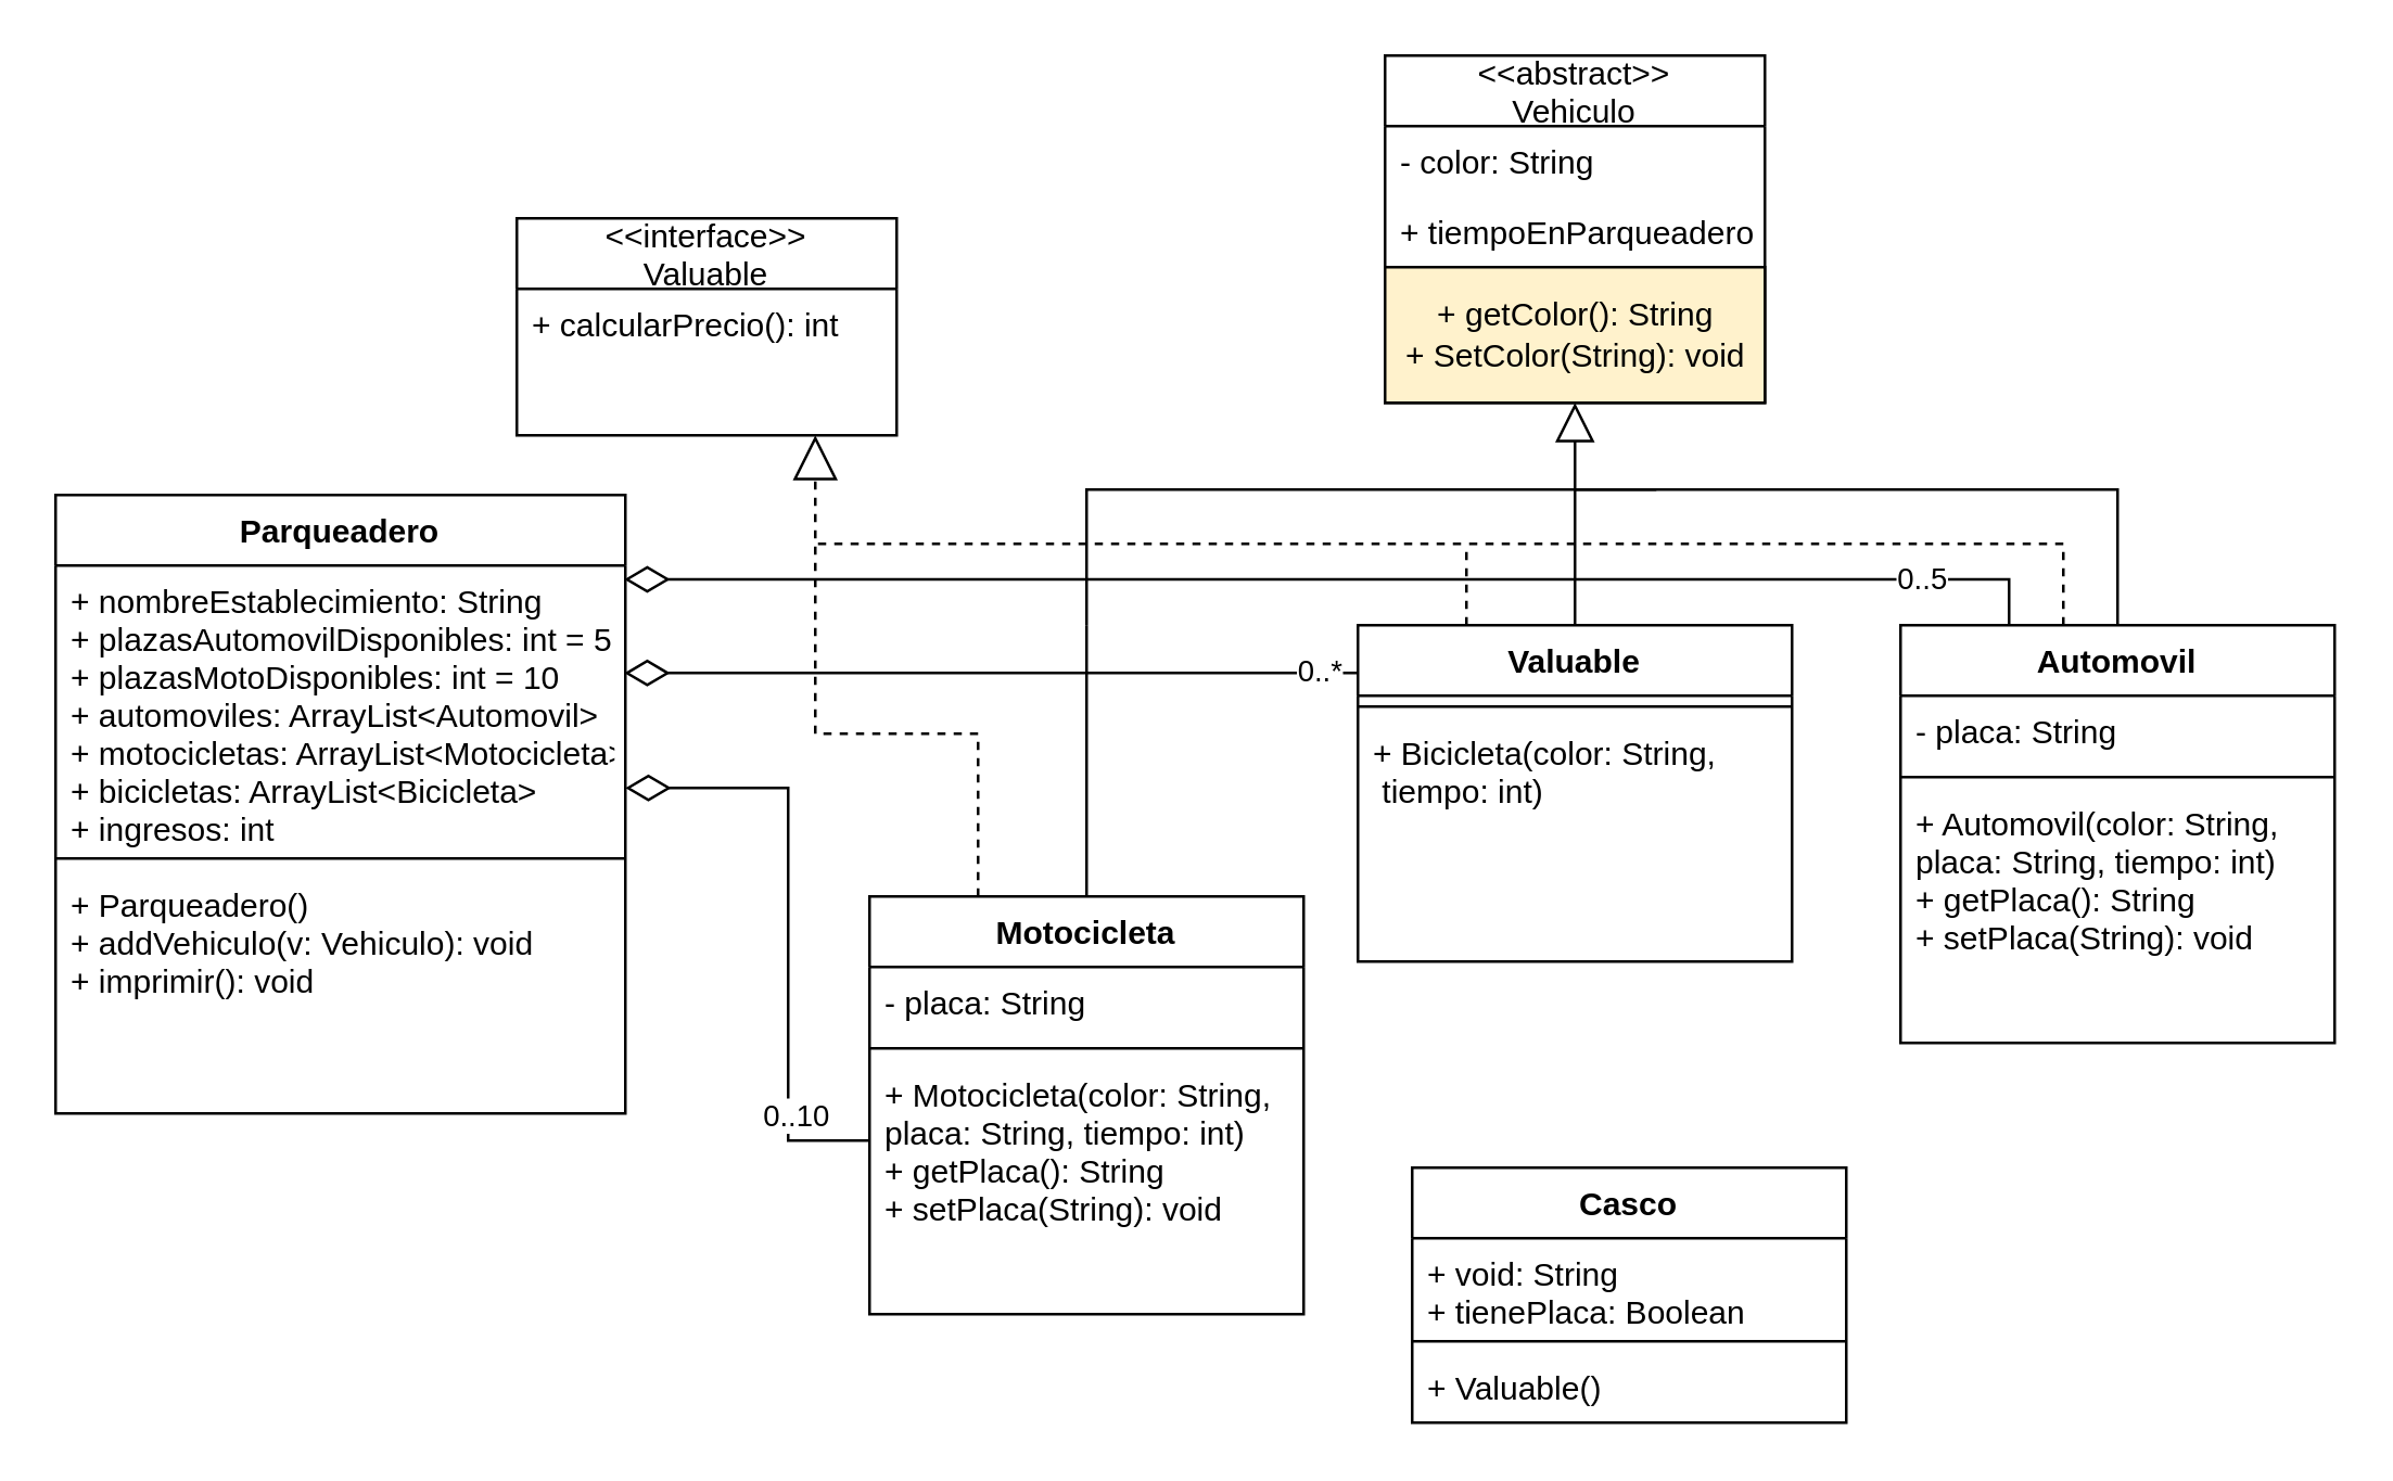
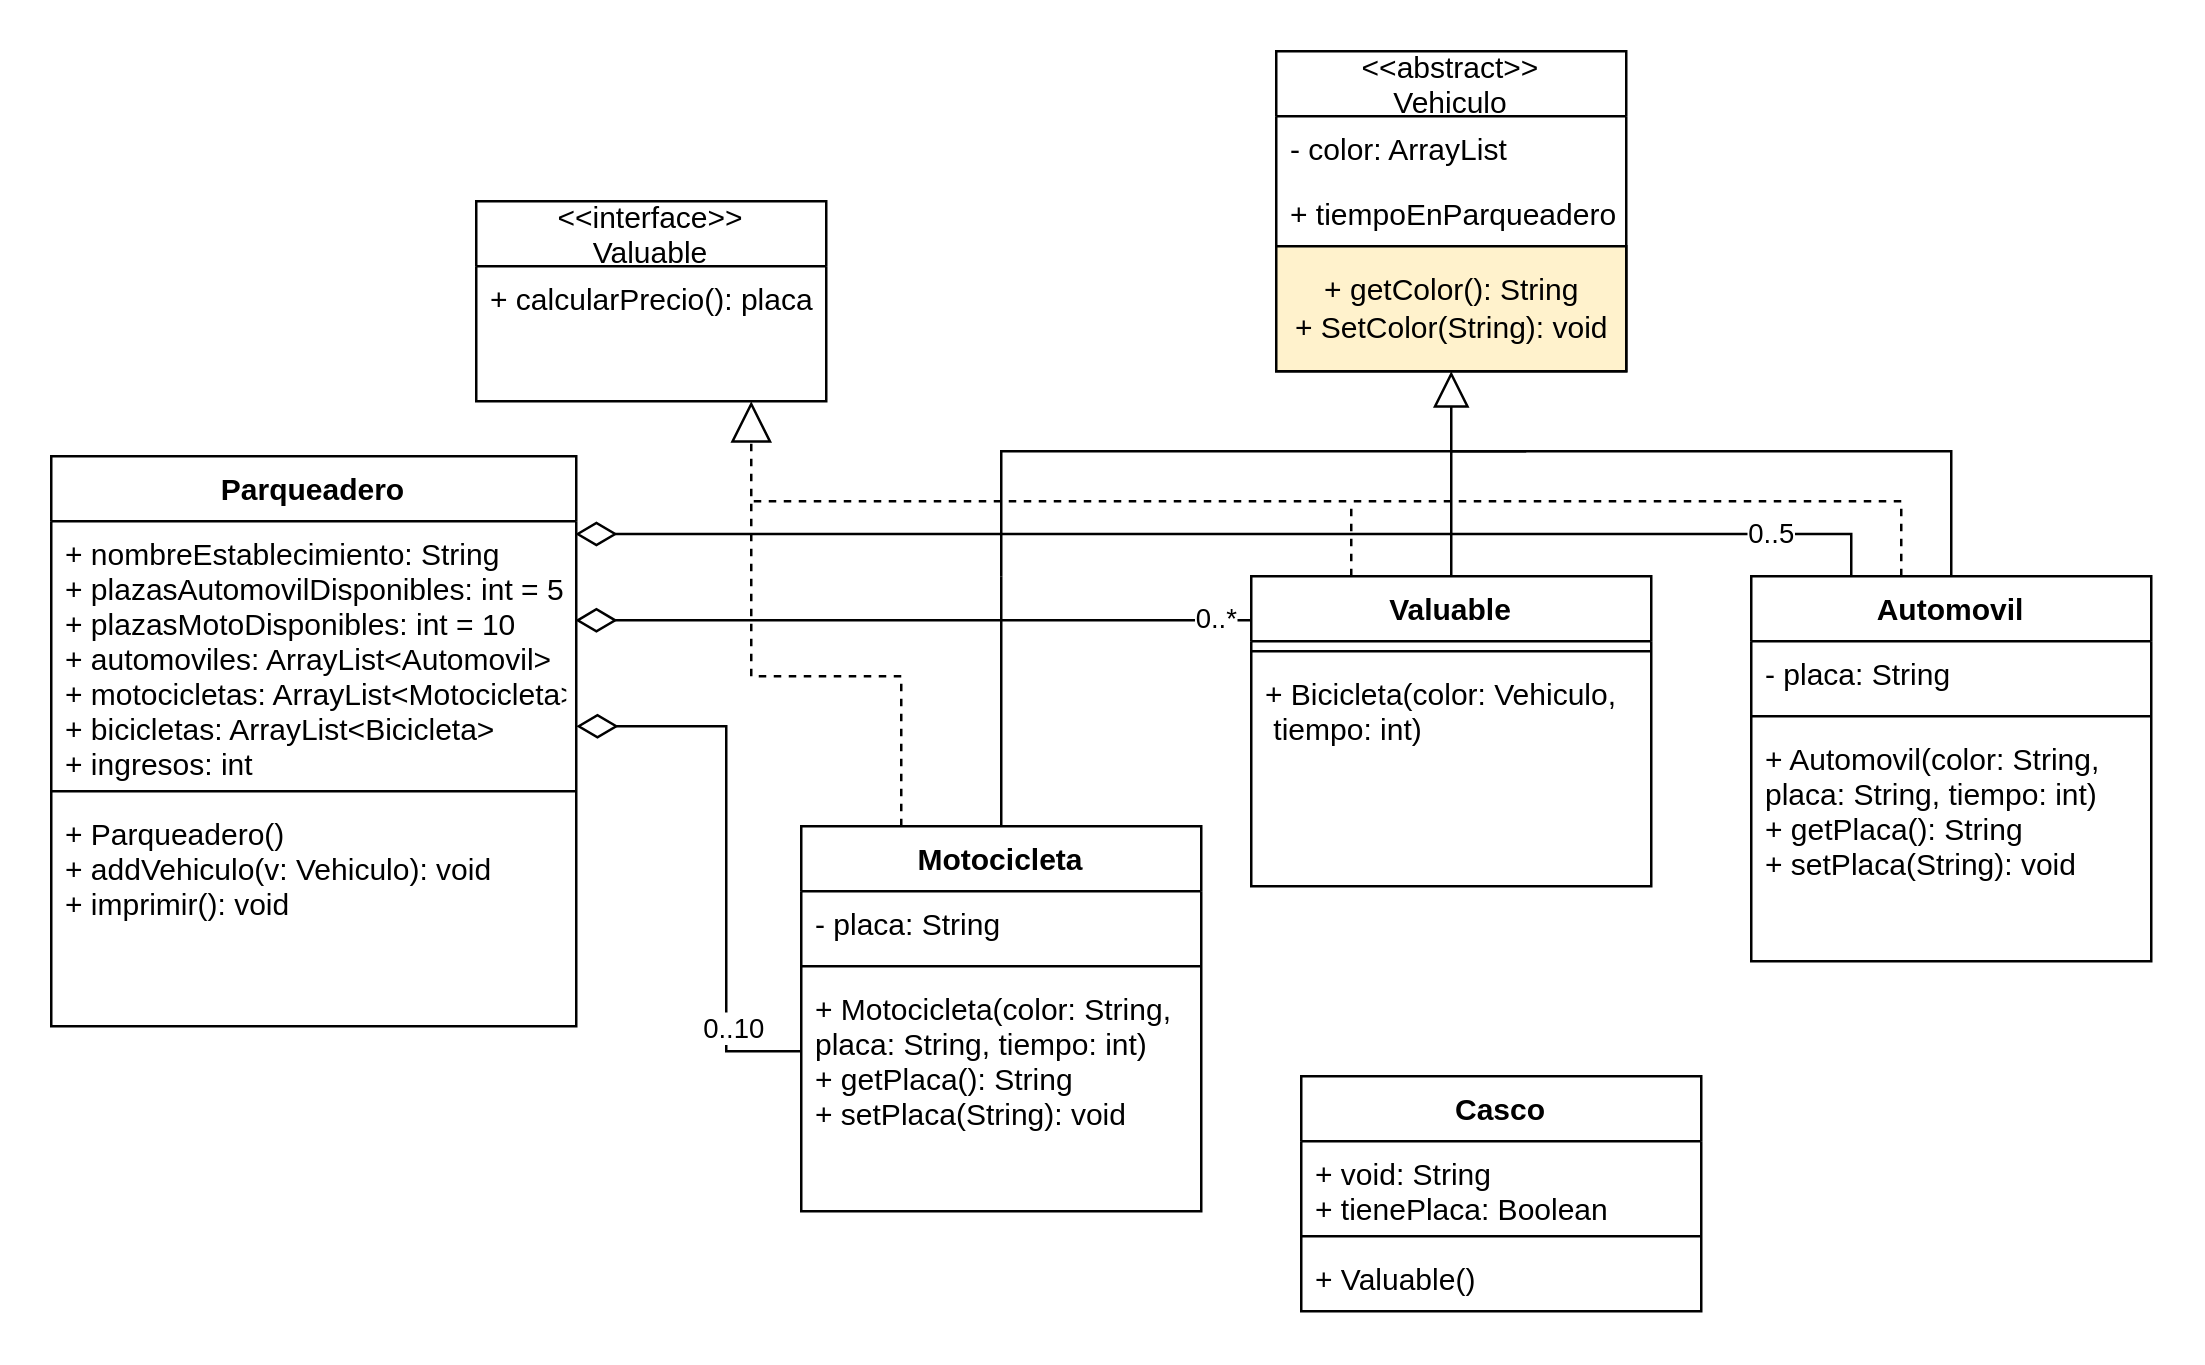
  <mxCell id="0" />
  <mxCell id="1" parent="0" />
  <mxCell id="2" value="&lt;&lt;abstract&gt;&gt;&#10;Vehiculo" style="swimlane;fontStyle=0;childLayout=stackLayout;horizontal=1;startSize=26;fillColor=none;horizontalStack=0;resizeParent=1;resizeParentMax=0;resizeLast=0;collapsible=1;marginBottom=0;" parent="1" vertex="1"><mxGeometry x="510" y="20" width="140" height="128" as="geometry" /></mxCell>
- <mxCell id="3" value="- color: String" style="text;strokeColor=none;fillColor=none;align=left;verticalAlign=top;spacingLeft=4;spacingRight=4;overflow=hidden;rotatable=0;points=[[0,0.5],[1,0.5]];portConstraint=eastwest;" parent="2" vertex="1"><mxGeometry y="26" width="140" height="26" as="geometry" /></mxCell>
+ <mxCell id="3" value="- color: ArrayList" style="text;strokeColor=none;fillColor=none;align=left;verticalAlign=top;spacingLeft=4;spacingRight=4;overflow=hidden;rotatable=0;points=[[0,0.5],[1,0.5]];portConstraint=eastwest;" parent="2" vertex="1"><mxGeometry y="26" width="140" height="26" as="geometry" /></mxCell>
  <mxCell id="4" value="+ tiempoEnParqueadero: int" style="text;strokeColor=none;fillColor=none;align=left;verticalAlign=top;spacingLeft=4;spacingRight=4;overflow=hidden;rotatable=0;points=[[0,0.5],[1,0.5]];portConstraint=eastwest;" parent="2" vertex="1"><mxGeometry y="52" width="140" height="26" as="geometry" /></mxCell>
  <mxCell id="5" value="&lt;span style=&quot;text-align: left;&quot;&gt;+ getColor(): String&lt;br&gt;&lt;/span&gt;&lt;span style=&quot;text-align: left;&quot;&gt;+ SetColor(String): void&lt;/span&gt;&lt;span style=&quot;text-align: left;&quot;&gt;&lt;br&gt;&lt;/span&gt;" style="html=1;fillColor=#fff2cc;" vertex="1" parent="2"><mxGeometry y="78" width="140" height="50" as="geometry" /></mxCell>
  <mxCell id="6" value="&lt;&lt;interface&gt;&gt;&#10;Valuable" style="swimlane;fontStyle=0;childLayout=stackLayout;horizontal=1;startSize=26;fillColor=none;horizontalStack=0;resizeParent=1;resizeParentMax=0;resizeLast=0;collapsible=1;marginBottom=0;" parent="1" vertex="1"><mxGeometry x="190" y="80" width="140" height="80" as="geometry" /></mxCell>
- <mxCell id="7" value="+ calcularPrecio(): int" style="text;strokeColor=none;fillColor=none;align=left;verticalAlign=top;spacingLeft=4;spacingRight=4;overflow=hidden;rotatable=0;points=[[0,0.5],[1,0.5]];portConstraint=eastwest;" parent="6" vertex="1"><mxGeometry y="26" width="140" height="54" as="geometry" /></mxCell>
+ <mxCell id="7" value="+ calcularPrecio(): placa" style="text;strokeColor=none;fillColor=none;align=left;verticalAlign=top;spacingLeft=4;spacingRight=4;overflow=hidden;rotatable=0;points=[[0,0.5],[1,0.5]];portConstraint=eastwest;" parent="6" vertex="1"><mxGeometry y="26" width="140" height="54" as="geometry" /></mxCell>
  <mxCell id="8" style="edgeStyle=orthogonalEdgeStyle;rounded=0;orthogonalLoop=1;jettySize=auto;html=1;exitX=0.5;exitY=0;exitDx=0;exitDy=0;endArrow=none;endFill=0;" parent="1" edge="1"><mxGeometry relative="1" as="geometry"><mxPoint x="610" y="180" as="targetPoint" /><mxPoint x="400" y="230" as="sourcePoint" /><Array as="points"><mxPoint x="400" y="180" /></Array></mxGeometry></mxCell>
  <mxCell id="9" style="edgeStyle=orthogonalEdgeStyle;rounded=0;orthogonalLoop=1;jettySize=auto;html=1;endArrow=none;endFill=0;" parent="1" source="13" edge="1"><mxGeometry relative="1" as="geometry"><mxPoint x="580" y="180" as="targetPoint" /></mxGeometry></mxCell>
  <mxCell id="10" style="edgeStyle=orthogonalEdgeStyle;rounded=0;orthogonalLoop=1;jettySize=auto;html=1;entryX=0.998;entryY=0.381;entryDx=0;entryDy=0;entryPerimeter=0;endArrow=diamondThin;endFill=0;endSize=14;" parent="1" source="13" target="33" edge="1"><mxGeometry relative="1" as="geometry"><Array as="points"><mxPoint x="370" y="248" /></Array></mxGeometry></mxCell>
  <mxCell id="11" value="0..*" style="edgeLabel;html=1;align=center;verticalAlign=middle;resizable=0;points=[];" parent="10" vertex="1" connectable="0"><mxGeometry x="-0.887" y="-1" relative="1" as="geometry"><mxPoint as="offset" /></mxGeometry></mxCell>
  <mxCell id="12" style="edgeStyle=orthogonalEdgeStyle;rounded=0;orthogonalLoop=1;jettySize=auto;html=1;dashed=1;endArrow=none;endFill=0;endSize=14;" parent="1" source="13" edge="1"><mxGeometry relative="1" as="geometry"><mxPoint x="540" y="200" as="targetPoint" /><Array as="points"><mxPoint x="540" y="220" /><mxPoint x="540" y="220" /></Array></mxGeometry></mxCell>
  <mxCell id="13" value="Valuable" style="swimlane;fontStyle=1;align=center;verticalAlign=top;childLayout=stackLayout;horizontal=1;startSize=26;horizontalStack=0;resizeParent=1;resizeParentMax=0;resizeLast=0;collapsible=1;marginBottom=0;" parent="1" vertex="1"><mxGeometry x="500" y="230" width="160" height="124" as="geometry" /></mxCell>
  <mxCell id="14" value="" style="line;strokeWidth=1;fillColor=none;align=left;verticalAlign=middle;spacingTop=-1;spacingLeft=3;spacingRight=3;rotatable=0;labelPosition=right;points=[];portConstraint=eastwest;" parent="13" vertex="1"><mxGeometry y="26" width="160" height="8" as="geometry" /></mxCell>
- <mxCell id="15" value="+ Bicicleta(color: String, &#10; tiempo: int)" style="text;strokeColor=none;fillColor=none;align=left;verticalAlign=top;spacingLeft=4;spacingRight=4;overflow=hidden;rotatable=0;points=[[0,0.5],[1,0.5]];portConstraint=eastwest;" parent="13" vertex="1"><mxGeometry y="34" width="160" height="90" as="geometry" /></mxCell>
+ <mxCell id="15" value="+ Bicicleta(color: Vehiculo, &#10; tiempo: int)" style="text;strokeColor=none;fillColor=none;align=left;verticalAlign=top;spacingLeft=4;spacingRight=4;overflow=hidden;rotatable=0;points=[[0,0.5],[1,0.5]];portConstraint=eastwest;" parent="13" vertex="1"><mxGeometry y="34" width="160" height="90" as="geometry" /></mxCell>
  <mxCell id="16" style="edgeStyle=orthogonalEdgeStyle;rounded=0;orthogonalLoop=1;jettySize=auto;html=1;entryX=0.5;entryY=1;entryDx=0;entryDy=0;endArrow=block;endFill=0;endSize=12;" parent="1" source="20" target="2" edge="1"><mxGeometry relative="1" as="geometry"><mxPoint x="575.94" y="146.004" as="targetPoint" /><Array as="points"><mxPoint x="780" y="180" /><mxPoint x="580" y="180" /></Array></mxGeometry></mxCell>
  <mxCell id="17" style="edgeStyle=orthogonalEdgeStyle;rounded=0;orthogonalLoop=1;jettySize=auto;html=1;entryX=0.998;entryY=0.049;entryDx=0;entryDy=0;entryPerimeter=0;endArrow=diamondThin;endFill=0;endSize=14;" parent="1" source="20" target="33" edge="1"><mxGeometry relative="1" as="geometry"><Array as="points"><mxPoint x="740" y="213" /></Array></mxGeometry></mxCell>
  <mxCell id="18" value="0..5" style="edgeLabel;html=1;align=center;verticalAlign=middle;resizable=0;points=[];" parent="17" vertex="1" connectable="0"><mxGeometry x="-0.815" y="-1" relative="1" as="geometry"><mxPoint as="offset" /></mxGeometry></mxCell>
  <mxCell id="19" style="edgeStyle=orthogonalEdgeStyle;rounded=0;orthogonalLoop=1;jettySize=auto;html=1;dashed=1;endArrow=none;endFill=0;endSize=14;" parent="1" source="20" edge="1"><mxGeometry relative="1" as="geometry"><mxPoint x="300" y="200" as="targetPoint" /><Array as="points"><mxPoint x="760" y="200" /></Array></mxGeometry></mxCell>
  <mxCell id="20" value="Automovil" style="swimlane;fontStyle=1;align=center;verticalAlign=top;childLayout=stackLayout;horizontal=1;startSize=26;horizontalStack=0;resizeParent=1;resizeParentMax=0;resizeLast=0;collapsible=1;marginBottom=0;" parent="1" vertex="1"><mxGeometry x="700" y="230" width="160" height="154" as="geometry" /></mxCell>
  <mxCell id="21" value="- placa: String" style="text;strokeColor=none;fillColor=none;align=left;verticalAlign=top;spacingLeft=4;spacingRight=4;overflow=hidden;rotatable=0;points=[[0,0.5],[1,0.5]];portConstraint=eastwest;" parent="20" vertex="1"><mxGeometry y="26" width="160" height="26" as="geometry" /></mxCell>
  <mxCell id="22" value="" style="line;strokeWidth=1;fillColor=none;align=left;verticalAlign=middle;spacingTop=-1;spacingLeft=3;spacingRight=3;rotatable=0;labelPosition=right;points=[];portConstraint=eastwest;" parent="20" vertex="1"><mxGeometry y="52" width="160" height="8" as="geometry" /></mxCell>
  <mxCell id="23" value="+ Automovil(color: String,&#10;placa: String, tiempo: int)&#10;+ getPlaca(): String&#10;+ setPlaca(String): void &#10;" style="text;strokeColor=none;fillColor=none;align=left;verticalAlign=top;spacingLeft=4;spacingRight=4;overflow=hidden;rotatable=0;points=[[0,0.5],[1,0.5]];portConstraint=eastwest;" parent="20" vertex="1"><mxGeometry y="60" width="160" height="94" as="geometry" /></mxCell>
  <mxCell id="24" style="edgeStyle=orthogonalEdgeStyle;rounded=0;orthogonalLoop=1;jettySize=auto;html=1;endArrow=diamondThin;endFill=0;endSize=14;" parent="1" source="28" target="33" edge="1"><mxGeometry relative="1" as="geometry"><Array as="points"><mxPoint x="290" y="420" /><mxPoint x="290" y="290" /></Array></mxGeometry></mxCell>
  <mxCell id="25" value="0..10" style="edgeLabel;html=1;align=center;verticalAlign=middle;resizable=0;points=[];" parent="24" vertex="1" connectable="0"><mxGeometry x="-0.633" y="-2" relative="1" as="geometry"><mxPoint as="offset" /></mxGeometry></mxCell>
  <mxCell id="26" style="edgeStyle=orthogonalEdgeStyle;rounded=0;orthogonalLoop=1;jettySize=auto;html=1;endArrow=none;endFill=0;endSize=14;" parent="1" source="28" edge="1"><mxGeometry relative="1" as="geometry"><mxPoint x="400" y="230" as="targetPoint" /></mxGeometry></mxCell>
  <mxCell id="27" style="edgeStyle=orthogonalEdgeStyle;rounded=0;orthogonalLoop=1;jettySize=auto;html=1;exitX=0.25;exitY=0;exitDx=0;exitDy=0;dashed=1;endArrow=block;endFill=0;endSize=14;" parent="1" source="28" edge="1"><mxGeometry relative="1" as="geometry"><mxPoint x="300" y="160" as="targetPoint" /><Array as="points"><mxPoint x="360" y="270" /><mxPoint x="300" y="270" /></Array></mxGeometry></mxCell>
  <mxCell id="28" value="Motocicleta" style="swimlane;fontStyle=1;align=center;verticalAlign=top;childLayout=stackLayout;horizontal=1;startSize=26;horizontalStack=0;resizeParent=1;resizeParentMax=0;resizeLast=0;collapsible=1;marginBottom=0;" parent="1" vertex="1"><mxGeometry x="320" y="330" width="160" height="154" as="geometry" /></mxCell>
  <mxCell id="29" value="- placa: String" style="text;strokeColor=none;fillColor=none;align=left;verticalAlign=top;spacingLeft=4;spacingRight=4;overflow=hidden;rotatable=0;points=[[0,0.5],[1,0.5]];portConstraint=eastwest;" parent="28" vertex="1"><mxGeometry y="26" width="160" height="26" as="geometry" /></mxCell>
  <mxCell id="30" value="" style="line;strokeWidth=1;fillColor=none;align=left;verticalAlign=middle;spacingTop=-1;spacingLeft=3;spacingRight=3;rotatable=0;labelPosition=right;points=[];portConstraint=eastwest;" parent="28" vertex="1"><mxGeometry y="52" width="160" height="8" as="geometry" /></mxCell>
  <mxCell id="31" value="+ Motocicleta(color: String,&#10;placa: String, tiempo: int)&#10;+ getPlaca(): String&#10;+ setPlaca(String): void" style="text;strokeColor=none;fillColor=none;align=left;verticalAlign=top;spacingLeft=4;spacingRight=4;overflow=hidden;rotatable=0;points=[[0,0.5],[1,0.5]];portConstraint=eastwest;" parent="28" vertex="1"><mxGeometry y="60" width="160" height="94" as="geometry" /></mxCell>
  <mxCell id="32" value="Parqueadero" style="swimlane;fontStyle=1;align=center;verticalAlign=top;childLayout=stackLayout;horizontal=1;startSize=26;horizontalStack=0;resizeParent=1;resizeParentMax=0;resizeLast=0;collapsible=1;marginBottom=0;" parent="1" vertex="1"><mxGeometry x="20" y="182" width="210" height="228" as="geometry" /></mxCell>
  <mxCell id="33" value="+ nombreEstablecimiento: String&#10;+ plazasAutomovilDisponibles: int = 5&#10;+ plazasMotoDisponibles: int = 10&#10;+ automoviles: ArrayList&lt;Automovil&gt;&#10;+ motocicletas: ArrayList&lt;Motocicleta&gt;&#10;+ bicicletas: ArrayList&lt;Bicicleta&gt;&#10;+ ingresos: int&#10;" style="text;strokeColor=none;fillColor=none;align=left;verticalAlign=top;spacingLeft=4;spacingRight=4;overflow=hidden;rotatable=0;points=[[0,0.5],[1,0.5]];portConstraint=eastwest;" parent="32" vertex="1"><mxGeometry y="26" width="210" height="104" as="geometry" /></mxCell>
  <mxCell id="34" value="" style="line;strokeWidth=1;fillColor=none;align=left;verticalAlign=middle;spacingTop=-1;spacingLeft=3;spacingRight=3;rotatable=0;labelPosition=right;points=[];portConstraint=eastwest;" parent="32" vertex="1"><mxGeometry y="130" width="210" height="8" as="geometry" /></mxCell>
  <mxCell id="35" value="+ Parqueadero()&#10;+ addVehiculo(v: Vehiculo): void&#10;+ imprimir(): void" style="text;strokeColor=none;fillColor=none;align=left;verticalAlign=top;spacingLeft=4;spacingRight=4;overflow=hidden;rotatable=0;points=[[0,0.5],[1,0.5]];portConstraint=eastwest;" parent="32" vertex="1"><mxGeometry y="138" width="210" height="90" as="geometry" /></mxCell>
  <mxCell id="36" value="Casco" style="swimlane;fontStyle=1;align=center;verticalAlign=top;childLayout=stackLayout;horizontal=1;startSize=26;horizontalStack=0;resizeParent=1;resizeParentMax=0;resizeLast=0;collapsible=1;marginBottom=0;" parent="1" vertex="1"><mxGeometry x="520" y="430" width="160" height="94" as="geometry" /></mxCell>
  <mxCell id="37" value="+ void: String&#10;+ tienePlaca: Boolean" style="text;strokeColor=none;fillColor=none;align=left;verticalAlign=top;spacingLeft=4;spacingRight=4;overflow=hidden;rotatable=0;points=[[0,0.5],[1,0.5]];portConstraint=eastwest;" parent="36" vertex="1"><mxGeometry y="26" width="160" height="34" as="geometry" /></mxCell>
  <mxCell id="38" value="" style="line;strokeWidth=1;fillColor=none;align=left;verticalAlign=middle;spacingTop=-1;spacingLeft=3;spacingRight=3;rotatable=0;labelPosition=right;points=[];portConstraint=eastwest;" parent="36" vertex="1"><mxGeometry y="60" width="160" height="8" as="geometry" /></mxCell>
  <mxCell id="39" value="+ Valuable()" style="text;strokeColor=none;fillColor=none;align=left;verticalAlign=top;spacingLeft=4;spacingRight=4;overflow=hidden;rotatable=0;points=[[0,0.5],[1,0.5]];portConstraint=eastwest;" parent="36" vertex="1"><mxGeometry y="68" width="160" height="26" as="geometry" /></mxCell>
